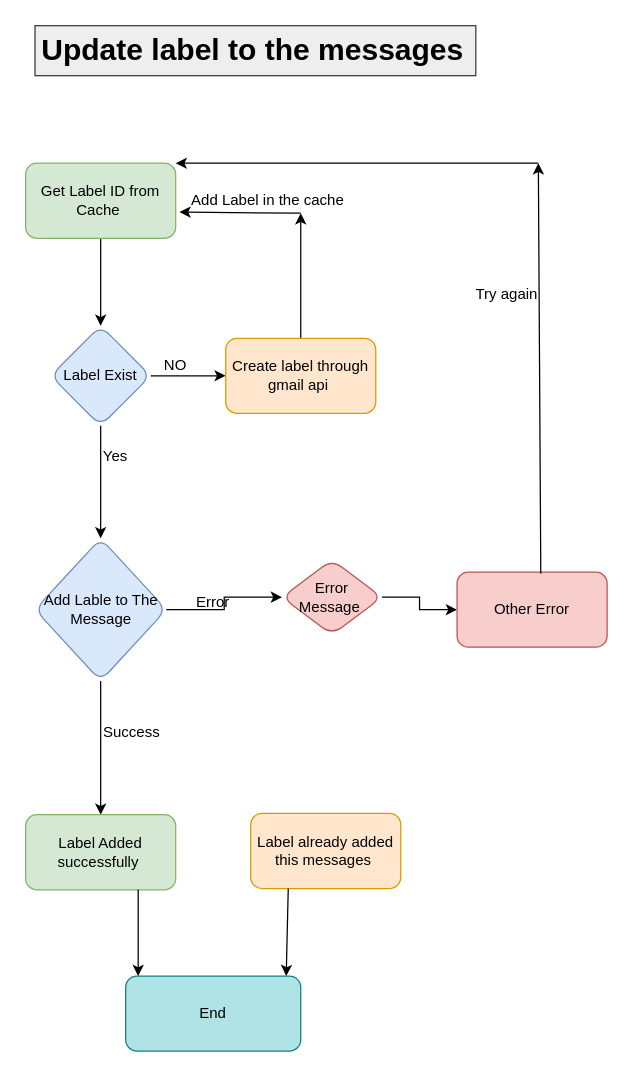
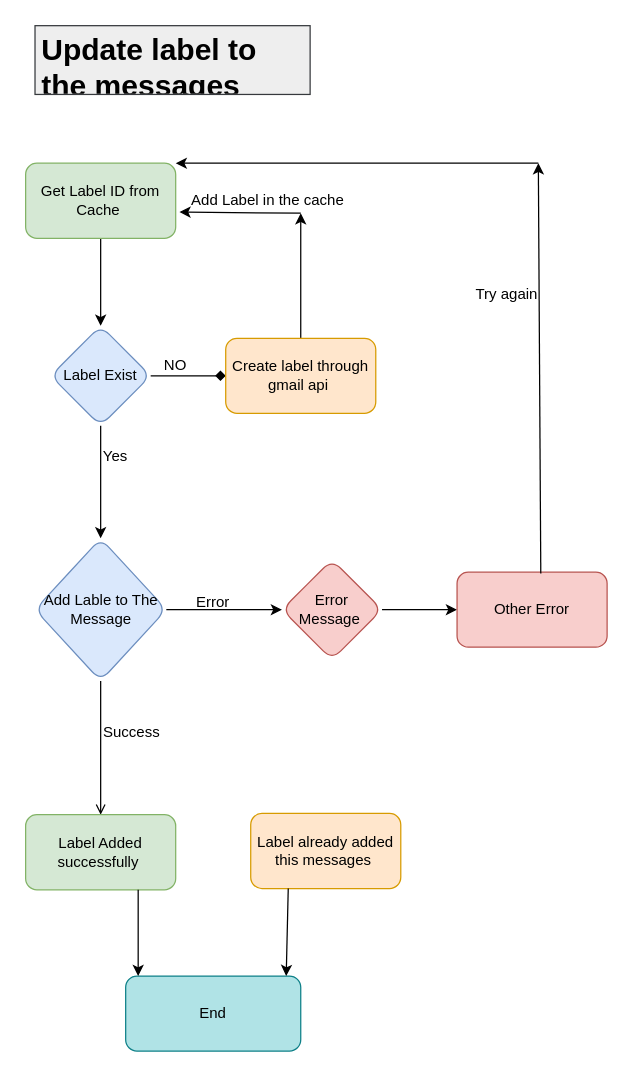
  <mxCell id="0" />
  <mxCell id="1" parent="0" />
  <mxCell id="2" value="" style="edgeStyle=orthogonalEdgeStyle;rounded=0;orthogonalLoop=1;jettySize=auto;html=1;" edge="1" parent="1" source="3" target="6"><mxGeometry relative="1" as="geometry" /></mxCell>
  <mxCell id="3" value="Get Label ID from Cache&amp;nbsp;" style="rounded=1;whiteSpace=wrap;html=1;fillColor=#d5e8d4;strokeColor=#82b366;" vertex="1" parent="1"><mxGeometry x="20" y="130" width="120" height="60" as="geometry" /></mxCell>
- <mxCell id="4" value="" style="edgeStyle=orthogonalEdgeStyle;rounded=0;orthogonalLoop=1;jettySize=auto;html=1;" edge="1" parent="1" source="6" target="8"><mxGeometry relative="1" as="geometry" /></mxCell>
+ <mxCell id="4" value="" style="edgeStyle=orthogonalEdgeStyle;rounded=0;orthogonalLoop=1;jettySize=auto;html=1;endArrow=diamond;" edge="1" parent="1" source="6" target="8"><mxGeometry relative="1" as="geometry" /></mxCell>
  <mxCell id="5" value="" style="edgeStyle=orthogonalEdgeStyle;rounded=0;orthogonalLoop=1;jettySize=auto;html=1;" edge="1" parent="1" source="6"><mxGeometry relative="1" as="geometry"><mxPoint x="80" y="430" as="targetPoint" /></mxGeometry></mxCell>
  <mxCell id="6" value="Label Exist" style="rhombus;whiteSpace=wrap;html=1;rounded=1;fillColor=#dae8fc;strokeColor=#6c8ebf;" vertex="1" parent="1"><mxGeometry x="40" y="260" width="80" height="80" as="geometry" /></mxCell>
  <mxCell id="7" value="" style="edgeStyle=orthogonalEdgeStyle;rounded=0;orthogonalLoop=1;jettySize=auto;html=1;" edge="1" parent="1" source="8"><mxGeometry relative="1" as="geometry"><mxPoint x="240" y="170" as="targetPoint" /></mxGeometry></mxCell>
  <mxCell id="8" value="Create label through gmail api&amp;nbsp;" style="whiteSpace=wrap;html=1;rounded=1;fillColor=#ffe6cc;strokeColor=#d79b00;" vertex="1" parent="1"><mxGeometry x="180" y="270" width="120" height="60" as="geometry" /></mxCell>
- <mxCell id="9" value="" style="edgeStyle=orthogonalEdgeStyle;rounded=0;orthogonalLoop=1;jettySize=auto;html=1;" edge="1" parent="1" source="11" target="16"><mxGeometry relative="1" as="geometry" /></mxCell>
+ <mxCell id="9" value="" style="edgeStyle=orthogonalEdgeStyle;rounded=0;orthogonalLoop=1;jettySize=auto;html=1;endArrow=open;" edge="1" parent="1" source="11" target="16"><mxGeometry relative="1" as="geometry" /></mxCell>
  <mxCell id="10" value="" style="edgeStyle=orthogonalEdgeStyle;rounded=0;orthogonalLoop=1;jettySize=auto;html=1;" edge="1" parent="1" source="11" target="18"><mxGeometry relative="1" as="geometry" /></mxCell>
  <mxCell id="11" value="Add Lable to The Message" style="rhombus;whiteSpace=wrap;html=1;rounded=1;fillColor=#dae8fc;strokeColor=#6c8ebf;" vertex="1" parent="1"><mxGeometry x="27.5" y="430" width="105" height="114" as="geometry" /></mxCell>
  <mxCell id="12" value="NO" style="text;html=1;strokeColor=none;fillColor=none;align=center;verticalAlign=middle;whiteSpace=wrap;rounded=0;" vertex="1" parent="1"><mxGeometry x="110" y="277" width="60" height="30" as="geometry" /></mxCell>
  <mxCell id="13" value="Yes" style="text;html=1;strokeColor=none;fillColor=none;align=center;verticalAlign=middle;whiteSpace=wrap;rounded=0;" vertex="1" parent="1"><mxGeometry x="62" y="350" width="60" height="30" as="geometry" /></mxCell>
  <mxCell id="14" value="" style="endArrow=classic;html=1;rounded=0;entryX=1.025;entryY=0.65;entryDx=0;entryDy=0;entryPerimeter=0;" edge="1" parent="1" target="3"><mxGeometry width="50" height="50" relative="1" as="geometry"><mxPoint x="240" y="170" as="sourcePoint" /><mxPoint x="150" y="170" as="targetPoint" /></mxGeometry></mxCell>
  <mxCell id="15" value="Add Label in the cache&amp;nbsp;" style="text;html=1;align=center;verticalAlign=middle;resizable=0;points=[];autosize=1;strokeColor=none;fillColor=none;" vertex="1" parent="1"><mxGeometry x="140" y="145" width="150" height="30" as="geometry" /></mxCell>
  <mxCell id="16" value="Label Added successfully&amp;nbsp;" style="rounded=1;whiteSpace=wrap;html=1;fillColor=#d5e8d4;strokeColor=#82b366;" vertex="1" parent="1"><mxGeometry x="20" y="651" width="120" height="60" as="geometry" /></mxCell>
  <mxCell id="17" value="" style="edgeStyle=orthogonalEdgeStyle;rounded=0;orthogonalLoop=1;jettySize=auto;html=1;" edge="1" parent="1" source="18" target="22"><mxGeometry relative="1" as="geometry" /></mxCell>
- <mxCell id="18" value="Error Message&amp;nbsp;" style="rhombus;whiteSpace=wrap;html=1;rounded=1;fillColor=#f8cecc;strokeColor=#b85450;" vertex="1" parent="1"><mxGeometry x="225" y="447" width="80" height="60" as="geometry" /></mxCell>
+ <mxCell id="18" value="Error Message&amp;nbsp;" style="rhombus;whiteSpace=wrap;html=1;rounded=1;fillColor=#f8cecc;strokeColor=#b85450;" vertex="1" parent="1"><mxGeometry x="225" y="447" width="80" height="80" as="geometry" /></mxCell>
  <mxCell id="19" value="Error" style="text;html=1;strokeColor=none;fillColor=none;align=center;verticalAlign=middle;whiteSpace=wrap;rounded=0;" vertex="1" parent="1"><mxGeometry x="140" y="466" width="60" height="30" as="geometry" /></mxCell>
  <mxCell id="20" value="Success" style="text;html=1;strokeColor=none;fillColor=none;align=center;verticalAlign=middle;whiteSpace=wrap;rounded=0;" vertex="1" parent="1"><mxGeometry x="75" y="570" width="60" height="30" as="geometry" /></mxCell>
  <mxCell id="21" value="Label already added this messages&amp;nbsp;" style="whiteSpace=wrap;html=1;rounded=1;fillColor=#ffe6cc;strokeColor=#d79b00;" vertex="1" parent="1"><mxGeometry x="200" y="650" width="120" height="60" as="geometry" /></mxCell>
  <mxCell id="22" value="Other Error" style="whiteSpace=wrap;html=1;rounded=1;fillColor=#f8cecc;strokeColor=#b85450;fontStyle=0" vertex="1" parent="1"><mxGeometry x="365" y="457" width="120" height="60" as="geometry" /></mxCell>
  <mxCell id="23" value="" style="endArrow=classic;html=1;rounded=0;exitX=0.558;exitY=0.017;exitDx=0;exitDy=0;exitPerimeter=0;" edge="1" parent="1" source="22"><mxGeometry width="50" height="50" relative="1" as="geometry"><mxPoint x="400" y="450" as="sourcePoint" /><mxPoint x="430" y="130" as="targetPoint" /></mxGeometry></mxCell>
  <mxCell id="24" value="" style="endArrow=classic;html=1;rounded=0;entryX=1;entryY=0;entryDx=0;entryDy=0;" edge="1" parent="1" target="3"><mxGeometry width="50" height="50" relative="1" as="geometry"><mxPoint x="430" y="130" as="sourcePoint" /><mxPoint x="380" y="140" as="targetPoint" /></mxGeometry></mxCell>
  <mxCell id="25" value="Try again" style="text;html=1;strokeColor=none;fillColor=none;align=center;verticalAlign=middle;whiteSpace=wrap;rounded=0;" vertex="1" parent="1"><mxGeometry x="375" y="220" width="60" height="30" as="geometry" /></mxCell>
- <mxCell id="26" value="&lt;h1&gt;Update label to the messages&amp;nbsp;&lt;/h1&gt;" style="text;html=1;spacing=5;spacingTop=-20;whiteSpace=wrap;overflow=hidden;rounded=0;fillColor=#eeeeee;strokeColor=#36393d;" vertex="1" parent="1"><mxGeometry x="27.5" y="20" width="352.5" height="40" as="geometry" /></mxCell>
+ <mxCell id="26" value="&lt;h1&gt;Update label to the messages&amp;nbsp;&lt;/h1&gt;" style="text;html=1;spacing=5;spacingTop=-20;whiteSpace=wrap;overflow=hidden;rounded=0;fillColor=#eeeeee;strokeColor=#36393d;" vertex="1" parent="1"><mxGeometry x="27.5" y="20" width="220" height="55" as="geometry" /></mxCell>
  <mxCell id="27" value="End" style="rounded=1;whiteSpace=wrap;html=1;fillColor=#b0e3e6;strokeColor=#0e8088;" vertex="1" parent="1"><mxGeometry x="100" y="780" width="140" height="60" as="geometry" /></mxCell>
  <mxCell id="28" value="" style="endArrow=classic;html=1;rounded=0;exitX=0.25;exitY=1;exitDx=0;exitDy=0;entryX=0.917;entryY=0;entryDx=0;entryDy=0;entryPerimeter=0;" edge="1" parent="1" source="21" target="27"><mxGeometry width="50" height="50" relative="1" as="geometry"><mxPoint x="240" y="790" as="sourcePoint" /><mxPoint x="290" y="740" as="targetPoint" /></mxGeometry></mxCell>
  <mxCell id="29" value="" style="endArrow=classic;html=1;rounded=0;exitX=0.75;exitY=1;exitDx=0;exitDy=0;" edge="1" parent="1" source="16"><mxGeometry width="50" height="50" relative="1" as="geometry"><mxPoint x="90" y="800" as="sourcePoint" /><mxPoint x="110" y="780" as="targetPoint" /></mxGeometry></mxCell>
